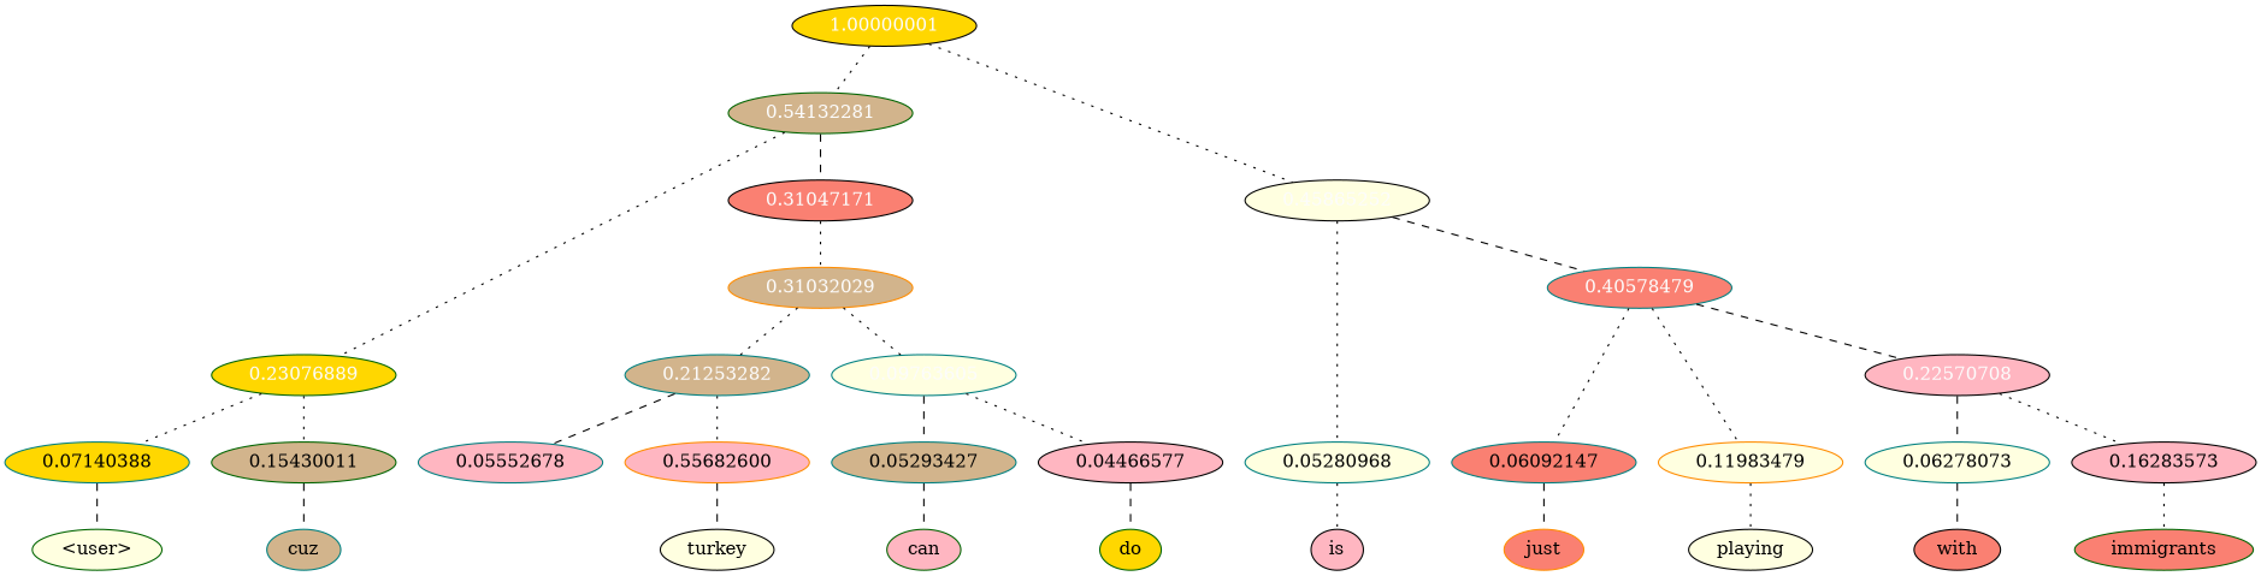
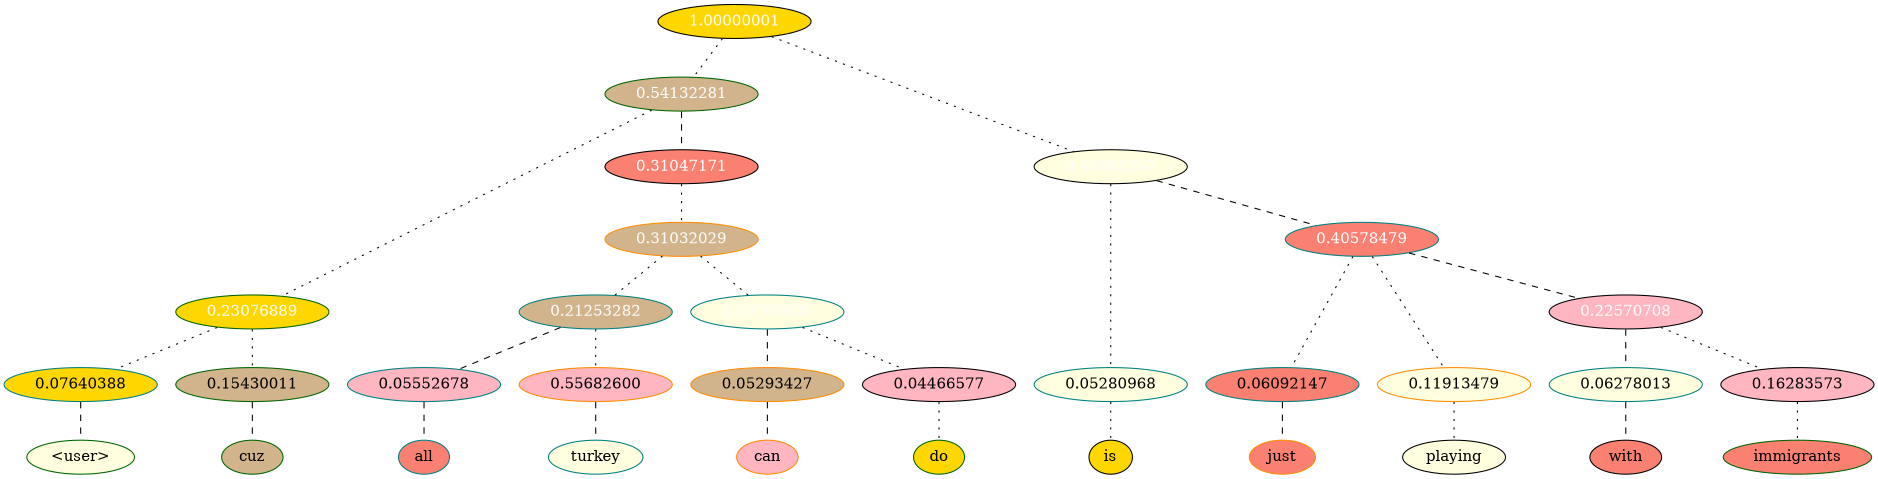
  graph {
    node [color=teal fillcolor=lightyellow format=png nodesep=0.001 ordering=out overlap_scaling=0.01 ranksep=0.001 style=filled]
    edge [style=dotted]
    n1 [color=darkgreen height=0.15 label="\<user\>" style="filled,solid" width=0.15]
-   n2 [fillcolor=tan height=0.15 label=cuz style="filled,solid" width=0.15]
-   n4 [color=black height=0.15 label=turkey style="filled,solid" width=0.15]
-   n5 [color=darkgreen fillcolor=lightpink height=0.15 label=can style="filled,solid" width=0.15]
+   n2 [color=darkgreen fillcolor=tan height=0.15 label=cuz style="filled,solid" width=0.15]
+   n3 [fillcolor=salmon height=0.15 label=all style="filled,solid" width=0.15]
+   n4 [height=0.15 label=turkey style="filled,solid" width=0.15]
+   n5 [color=darkorange fillcolor=lightpink height=0.15 label=can style="filled,solid" width=0.15]
    n6 [color=darkgreen fillcolor=gold height=0.15 label=do style="filled,solid" width=0.15]
-   n7 [color=black fillcolor=lightpink height=0.15 label=is style="filled,solid" width=0.15]
+   n7 [color=black fillcolor=gold height=0.15 label=is style="filled,solid" width=0.15]
    n8 [color=darkorange fillcolor=salmon height=0.15 label=just style="filled,solid" width=0.15]
    n9 [color=black height=0.15 label=playing style="filled,solid" width=0.15]
    n10 [color=black fillcolor=salmon height=0.15 label=with style="filled,solid" width=0.15]
    n11 [color=darkgreen fillcolor=salmon height=0.15 label=immigrants style="filled,solid" width=0.15]
-   n12 [fillcolor=gold fontcolor=black height=0.15 label=0.07140388 width=0.15]
+   n12 [fillcolor=gold fontcolor=black height=0.15 label=0.07640388 width=0.15]
    n13 [color=darkgreen fillcolor=tan fontcolor=black height=0.15 label=0.15430011 width=0.15]
    n14 [fillcolor=lightpink fontcolor=black height=0.15 label=0.05552678 width=0.15]
    n15 [color=darkorange fillcolor=lightpink fontcolor=black height=0.15 label=0.55682600 width=0.15]
-   n16 [fillcolor=tan fontcolor=black height=0.15 label=0.05293427 width=0.15]
+   n16 [color=darkorange fillcolor=tan fontcolor=black height=0.15 label=0.05293427 width=0.15]
    n17 [color=black fillcolor=lightpink fontcolor=black height=0.15 label=0.04466577 width=0.15]
    n18 [fontcolor=black height=0.15 label=0.05280968 width=0.15]
    n19 [fillcolor=salmon fontcolor=black height=0.15 label=0.06092147 width=0.15]
-   n20 [color=darkorange fontcolor=black height=0.15 label=0.11983479 width=0.15]
-   n21 [fontcolor=black height=0.15 label=0.06278073 width=0.15]
+   n20 [color=darkorange fontcolor=black height=0.15 label=0.11913479 width=0.15]
+   n21 [fontcolor=black height=0.15 label=0.06278013 width=0.15]
    n22 [color=black fillcolor=lightpink fontcolor=black height=0.15 label=0.16283573 width=0.15]
    n23 [color=black fillcolor=gold fontcolor=grey99 height=0.15 label=1.00000001 width=0.15]
    n24 [color=darkgreen fillcolor=tan fontcolor=grey99 height=0.15 label=0.54132281 width=0.15]
    n25 [color=black fontcolor=grey99 height=0.15 label=0.45865252 width=0.15]
    n26 [color=darkgreen fillcolor=gold fontcolor=grey99 height=0.15 label=0.23076889 width=0.15]
    n27 [color=black fillcolor=salmon fontcolor=grey99 height=0.15 label=0.31047171 width=0.15]
    n28 [fillcolor=salmon fontcolor=grey99 height=0.15 label=0.40578479 width=0.15]
    n29 [color=darkorange fillcolor=tan fontcolor=grey99 height=0.15 label=0.31032029 width=0.15]
    n30 [color=black fillcolor=lightpink fontcolor=grey99 height=0.15 label=0.22570708 width=0.15]
    n31 [fillcolor=tan fontcolor=grey99 height=0.15 label=0.21253282 width=0.15]
    n32 [fontcolor=grey99 height=0.15 label=0.09763605 width=0.15]
    subgraph sub_1 {
      rank=same
      n1
      n2
+     n3
      n4
      n5
      n6
      n7
      n8
      n9
      n10
      n11
    }
    subgraph sub_2 {
      rank=same
      n12
      n13
      n14
      n15
      n16
      n17
      n18
      n19
      n20
      n21
      n22
    }
    n12 -- n1 [style=dashed]
    n13 -- n2 [style=dashed]
+   n14 -- n3 [style=dashed]
    n15 -- n4 [style=dashed]
    n16 -- n5 [style=dashed]
-   n17 -- n6 [style=dashed]
+   n17 -- n6
    n18 -- n7
    n19 -- n8 [style=dashed]
    n20 -- n9
    n21 -- n10 [style=dashed]
    n22 -- n11
    n23 -- n24
    n23 -- n25
    n24 -- n26
    n24 -- n27 [style=dashed]
    n25 -- n18
    n25 -- n28 [style=dashed]
    n26 -- n12
    n26 -- n13
    n27 -- n29
    n28 -- n19
    n28 -- n20
    n28 -- n30 [style=dashed]
    n29 -- n31
    n29 -- n32
    n30 -- n21 [style=dashed]
    n30 -- n22
    n31 -- n14 [style=dashed]
    n31 -- n15
    n32 -- n16 [style=dashed]
    n32 -- n17
  }
